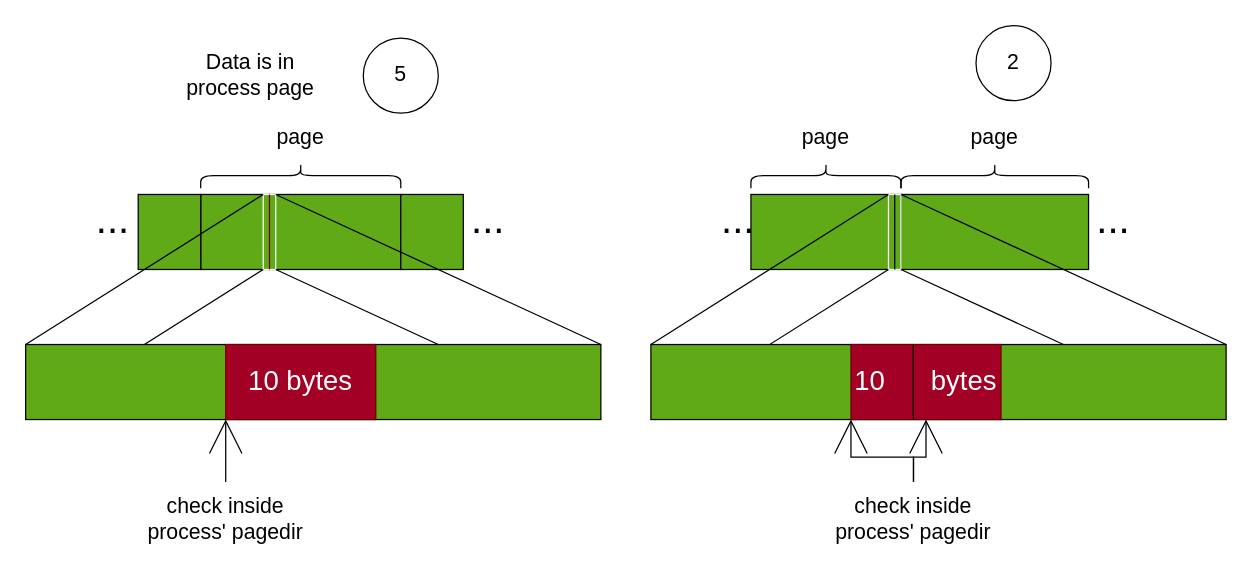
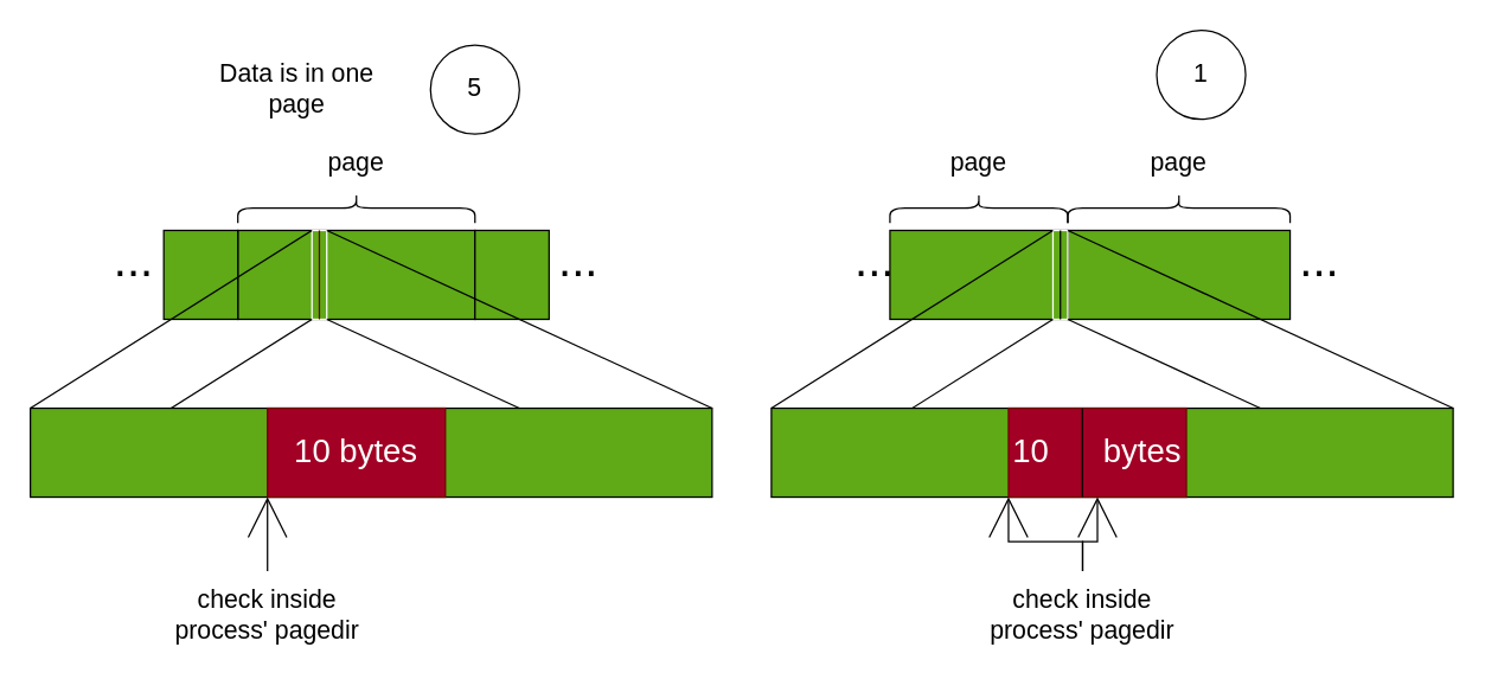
  <mxCell id="0" />
  <mxCell id="1" parent="0" />
  <mxCell id="2" value="" style="rounded=0;whiteSpace=wrap;html=1;fillColor=#60a917;fontColor=#ffffff;strokeColor=#000000;" parent="1" vertex="1"><mxGeometry x="160" y="155" width="160" height="60" as="geometry" /></mxCell>
  <mxCell id="3" value="" style="rounded=0;whiteSpace=wrap;html=1;sketch=0;strokeColor=#000000;fillColor=#60A917;" parent="1" vertex="1"><mxGeometry x="320" y="155" width="50" height="60" as="geometry" /></mxCell>
  <mxCell id="4" value="" style="rounded=0;whiteSpace=wrap;html=1;strokeColor=#000000;fillColor=#60A917;" parent="1" vertex="1"><mxGeometry x="110" y="155" width="50" height="60" as="geometry" /></mxCell>
  <mxCell id="5" value="&lt;font style=&quot;font-size: 32px&quot;&gt;...&lt;/font&gt;" style="text;html=1;strokeColor=none;fillColor=none;align=center;verticalAlign=middle;whiteSpace=wrap;rounded=0;sketch=0;fontColor=#000000;" parent="1" vertex="1"><mxGeometry x="70" y="155" width="40" height="40" as="geometry" /></mxCell>
  <mxCell id="6" value="&lt;font style=&quot;font-size: 32px&quot;&gt;...&lt;/font&gt;" style="text;html=1;strokeColor=none;fillColor=none;align=center;verticalAlign=middle;whiteSpace=wrap;rounded=0;sketch=0;fontColor=#000000;" parent="1" vertex="1"><mxGeometry x="370" y="155" width="40" height="40" as="geometry" /></mxCell>
  <mxCell id="7" value="" style="rounded=0;whiteSpace=wrap;html=1;sketch=0;fillColor=#60a917;fontColor=#ffffff;strokeColor=#FFFFFF;" parent="1" vertex="1"><mxGeometry x="210" y="155" width="10" height="60" as="geometry" /></mxCell>
  <mxCell id="8" value="" style="endArrow=none;html=1;exitX=0;exitY=0;exitDx=0;exitDy=0;entryX=0;entryY=0;entryDx=0;entryDy=0;" parent="1" source="12" target="7" edge="1"><mxGeometry width="50" height="50" relative="1" as="geometry"><mxPoint x="70" y="285" as="sourcePoint" /><mxPoint x="120" y="235" as="targetPoint" /></mxGeometry></mxCell>
  <mxCell id="9" value="" style="endArrow=none;html=1;exitX=0;exitY=1;exitDx=0;exitDy=0;entryX=0;entryY=1;entryDx=0;entryDy=0;" parent="1" source="12" target="7" edge="1"><mxGeometry width="50" height="50" relative="1" as="geometry"><mxPoint x="130" y="285" as="sourcePoint" /><mxPoint x="180" y="235" as="targetPoint" /></mxGeometry></mxCell>
  <mxCell id="10" value="" style="endArrow=none;html=1;entryX=1;entryY=0;entryDx=0;entryDy=0;exitX=1;exitY=0;exitDx=0;exitDy=0;" parent="1" source="12" target="7" edge="1"><mxGeometry width="50" height="50" relative="1" as="geometry"><mxPoint x="310" y="295" as="sourcePoint" /><mxPoint x="360" y="245" as="targetPoint" /></mxGeometry></mxCell>
  <mxCell id="11" value="" style="endArrow=none;html=1;entryX=1;entryY=1;entryDx=0;entryDy=0;exitX=1;exitY=1;exitDx=0;exitDy=0;" parent="1" source="12" target="7" edge="1"><mxGeometry width="50" height="50" relative="1" as="geometry"><mxPoint x="270" y="275" as="sourcePoint" /><mxPoint x="320" y="225" as="targetPoint" /></mxGeometry></mxCell>
  <mxCell id="12" value="" style="rounded=0;whiteSpace=wrap;html=1;sketch=0;fillColor=#60a917;fontColor=#ffffff;strokeColor=#000000;" parent="1" vertex="1"><mxGeometry x="20" y="275" width="460" height="60" as="geometry" /></mxCell>
  <mxCell id="13" value="10 bytes" style="rounded=0;whiteSpace=wrap;html=1;sketch=0;fillColor=#a20025;strokeColor=#6F0000;fontColor=#ffffff;fontSize=22;" parent="1" vertex="1"><mxGeometry x="180" y="275" width="120" height="60" as="geometry" /></mxCell>
  <mxCell id="14" value="" style="endArrow=none;html=1;entryX=0.5;entryY=0;entryDx=0;entryDy=0;exitX=0.5;exitY=1;exitDx=0;exitDy=0;fillColor=#a20025;strokeColor=#6F0000;" parent="1" source="7" target="7" edge="1"><mxGeometry width="50" height="50" relative="1" as="geometry"><mxPoint x="220" y="215" as="sourcePoint" /><mxPoint x="270" y="165" as="targetPoint" /></mxGeometry></mxCell>
  <mxCell id="15" style="edgeStyle=orthogonalEdgeStyle;rounded=0;orthogonalLoop=1;jettySize=auto;html=1;exitX=0.5;exitY=0;exitDx=0;exitDy=0;entryX=0;entryY=1;entryDx=0;entryDy=0;fontColor=#000000;endArrow=open;endFill=0;endSize=25;strokeColor=#000000;" parent="1" source="16" target="13" edge="1"><mxGeometry relative="1" as="geometry" /></mxCell>
  <mxCell id="16" value="check inside process' pagedir" style="text;html=1;strokeColor=none;fillColor=none;align=center;verticalAlign=middle;whiteSpace=wrap;rounded=0;sketch=0;fontColor=#000000;fontSize=17;" parent="1" vertex="1"><mxGeometry x="110" y="385" width="140" height="60" as="geometry" /></mxCell>
  <mxCell id="17" value="" style="rounded=0;whiteSpace=wrap;html=1;fillColor=#60a917;fontColor=#ffffff;strokeColor=#000000;" parent="1" vertex="1"><mxGeometry x="600" y="155" width="120" height="60" as="geometry" /></mxCell>
  <mxCell id="18" value="" style="rounded=0;whiteSpace=wrap;html=1;sketch=0;strokeColor=#000000;fillColor=#60A917;" parent="1" vertex="1"><mxGeometry x="720" y="155" width="150" height="60" as="geometry" /></mxCell>
  <mxCell id="19" value="&lt;font style=&quot;font-size: 32px&quot;&gt;...&lt;/font&gt;" style="text;html=1;strokeColor=none;fillColor=none;align=center;verticalAlign=middle;whiteSpace=wrap;rounded=0;sketch=0;fontColor=#000000;" parent="1" vertex="1"><mxGeometry x="570" y="155" width="40" height="40" as="geometry" /></mxCell>
  <mxCell id="20" value="&lt;font style=&quot;font-size: 32px&quot;&gt;...&lt;/font&gt;" style="text;html=1;strokeColor=none;fillColor=none;align=center;verticalAlign=middle;whiteSpace=wrap;rounded=0;sketch=0;fontColor=#000000;" parent="1" vertex="1"><mxGeometry x="870" y="155" width="40" height="40" as="geometry" /></mxCell>
  <mxCell id="21" value="" style="rounded=0;whiteSpace=wrap;html=1;sketch=0;fillColor=#60a917;fontColor=#ffffff;strokeColor=#FFFFFF;" parent="1" vertex="1"><mxGeometry x="710" y="155" width="10" height="60" as="geometry" /></mxCell>
  <mxCell id="22" value="" style="endArrow=none;html=1;exitX=0;exitY=0;exitDx=0;exitDy=0;entryX=0;entryY=0;entryDx=0;entryDy=0;" parent="1" source="26" target="21" edge="1"><mxGeometry width="50" height="50" relative="1" as="geometry"><mxPoint x="570" y="285" as="sourcePoint" /><mxPoint x="620" y="235" as="targetPoint" /></mxGeometry></mxCell>
  <mxCell id="23" value="" style="endArrow=none;html=1;exitX=0;exitY=1;exitDx=0;exitDy=0;entryX=0;entryY=1;entryDx=0;entryDy=0;" parent="1" source="26" target="21" edge="1"><mxGeometry width="50" height="50" relative="1" as="geometry"><mxPoint x="630" y="285" as="sourcePoint" /><mxPoint x="680" y="235" as="targetPoint" /></mxGeometry></mxCell>
  <mxCell id="24" value="" style="endArrow=none;html=1;entryX=1;entryY=0;entryDx=0;entryDy=0;exitX=1;exitY=0;exitDx=0;exitDy=0;" parent="1" source="26" target="21" edge="1"><mxGeometry width="50" height="50" relative="1" as="geometry"><mxPoint x="810" y="295" as="sourcePoint" /><mxPoint x="860" y="245" as="targetPoint" /></mxGeometry></mxCell>
  <mxCell id="25" value="" style="endArrow=none;html=1;entryX=1;entryY=1;entryDx=0;entryDy=0;exitX=1;exitY=1;exitDx=0;exitDy=0;" parent="1" source="26" target="21" edge="1"><mxGeometry width="50" height="50" relative="1" as="geometry"><mxPoint x="770" y="275" as="sourcePoint" /><mxPoint x="820" y="225" as="targetPoint" /></mxGeometry></mxCell>
  <mxCell id="26" value="" style="rounded=0;whiteSpace=wrap;html=1;sketch=0;fillColor=#60a917;fontColor=#ffffff;strokeColor=#000000;" parent="1" vertex="1"><mxGeometry x="520" y="275" width="460" height="60" as="geometry" /></mxCell>
  <mxCell id="27" value="10&amp;nbsp; &amp;nbsp; &amp;nbsp; bytes" style="rounded=0;whiteSpace=wrap;html=1;sketch=0;fillColor=#a20025;strokeColor=#6F0000;fontColor=#ffffff;fontSize=22;" parent="1" vertex="1"><mxGeometry x="680" y="275" width="120" height="60" as="geometry" /></mxCell>
  <mxCell id="28" value="" style="endArrow=none;html=1;entryX=0.5;entryY=0;entryDx=0;entryDy=0;exitX=0.5;exitY=1;exitDx=0;exitDy=0;fillColor=#a20025;strokeColor=#000000;" parent="1" source="21" target="21" edge="1"><mxGeometry width="50" height="50" relative="1" as="geometry"><mxPoint x="720" y="215" as="sourcePoint" /><mxPoint x="770" y="165" as="targetPoint" /></mxGeometry></mxCell>
  <mxCell id="29" style="edgeStyle=orthogonalEdgeStyle;rounded=0;orthogonalLoop=1;jettySize=auto;html=1;exitX=0.5;exitY=0;exitDx=0;exitDy=0;entryX=0;entryY=1;entryDx=0;entryDy=0;fontColor=#000000;endArrow=open;endFill=0;endSize=25;strokeColor=#000000;" parent="1" source="31" target="27" edge="1"><mxGeometry relative="1" as="geometry" /></mxCell>
  <mxCell id="30" style="edgeStyle=orthogonalEdgeStyle;rounded=0;orthogonalLoop=1;jettySize=auto;html=1;exitX=0.5;exitY=0;exitDx=0;exitDy=0;entryX=0.5;entryY=1;entryDx=0;entryDy=0;fontSize=17;fontColor=#000000;endArrow=open;endFill=0;endSize=25;strokeColor=#000000;" parent="1" source="31" target="27" edge="1"><mxGeometry relative="1" as="geometry"><Array as="points"><mxPoint x="730" y="365" /><mxPoint x="740" y="365" /></Array></mxGeometry></mxCell>
  <mxCell id="31" value="check inside process' pagedir" style="text;html=1;strokeColor=none;fillColor=none;align=center;verticalAlign=middle;whiteSpace=wrap;rounded=0;sketch=0;fontColor=#000000;fontSize=17;" parent="1" vertex="1"><mxGeometry x="660" y="385" width="140" height="60" as="geometry" /></mxCell>
  <mxCell id="32" value="" style="endArrow=none;html=1;entryX=0.5;entryY=0;entryDx=0;entryDy=0;exitX=0.5;exitY=1;exitDx=0;exitDy=0;fillColor=#a20025;strokeColor=#000000;" parent="1" edge="1"><mxGeometry width="50" height="50" relative="1" as="geometry"><mxPoint x="729.83" y="335" as="sourcePoint" /><mxPoint x="729.83" y="275" as="targetPoint" /></mxGeometry></mxCell>
  <mxCell id="33" value="" style="group" parent="1" vertex="1" connectable="0"><mxGeometry x="630" y="20" width="210" height="60" as="geometry" /></mxCell>
- <mxCell id="34" value="2" style="ellipse;whiteSpace=wrap;html=1;aspect=fixed;sketch=0;fontSize=17;" parent="33" vertex="1"><mxGeometry x="150" width="60" height="60" as="geometry" /></mxCell>
+ <mxCell id="34" value="1" style="ellipse;whiteSpace=wrap;html=1;aspect=fixed;sketch=0;fontSize=17;" parent="33" vertex="1"><mxGeometry x="150" width="60" height="60" as="geometry" /></mxCell>
  <mxCell id="35" value="" style="group" parent="1" vertex="1" connectable="0"><mxGeometry x="140" y="30" width="210" height="60" as="geometry" /></mxCell>
- <mxCell id="36" value="Data is in process page" style="text;html=1;strokeColor=none;fillColor=none;align=center;verticalAlign=middle;whiteSpace=wrap;rounded=0;sketch=0;fontSize=17;fontColor=#000000;" parent="35" vertex="1"><mxGeometry y="5" width="120" height="50" as="geometry" /></mxCell>
+ <mxCell id="36" value="Data is in one page" style="text;html=1;strokeColor=none;fillColor=none;align=center;verticalAlign=middle;whiteSpace=wrap;rounded=0;sketch=0;fontSize=17;fontColor=#000000;" parent="35" vertex="1"><mxGeometry y="5" width="120" height="50" as="geometry" /></mxCell>
  <mxCell id="37" value="5" style="ellipse;whiteSpace=wrap;html=1;aspect=fixed;sketch=0;fontSize=17;" parent="35" vertex="1"><mxGeometry x="150" width="60" height="60" as="geometry" /></mxCell>
  <mxCell id="38" value="" style="shape=curlyBracket;whiteSpace=wrap;html=1;rounded=1;flipH=1;rotation=-90;strokeColor=#000000;" vertex="1" parent="1"><mxGeometry x="230" y="60" width="20" height="160" as="geometry" /></mxCell>
  <mxCell id="39" value="" style="shape=curlyBracket;whiteSpace=wrap;html=1;rounded=1;flipH=1;rotation=-90;strokeColor=#000000;" vertex="1" parent="1"><mxGeometry x="650" y="80" width="20" height="120" as="geometry" /></mxCell>
  <mxCell id="40" value="" style="shape=curlyBracket;whiteSpace=wrap;html=1;rounded=1;flipH=1;rotation=-90;strokeColor=#000000;" vertex="1" parent="1"><mxGeometry x="785" y="65" width="20" height="150" as="geometry" /></mxCell>
  <mxCell id="41" value="page" style="text;html=1;strokeColor=none;fillColor=none;align=center;verticalAlign=middle;whiteSpace=wrap;rounded=0;sketch=0;fontColor=#000000;fontSize=17;" vertex="1" parent="1"><mxGeometry x="200" y="90" width="80" height="40" as="geometry" /></mxCell>
  <mxCell id="42" value="page" style="text;html=1;strokeColor=none;fillColor=none;align=center;verticalAlign=middle;whiteSpace=wrap;rounded=0;sketch=0;fontColor=#000000;fontSize=17;" vertex="1" parent="1"><mxGeometry x="620" y="90" width="80" height="40" as="geometry" /></mxCell>
  <mxCell id="43" value="page" style="text;html=1;strokeColor=none;fillColor=none;align=center;verticalAlign=middle;whiteSpace=wrap;rounded=0;sketch=0;fontColor=#000000;fontSize=17;" vertex="1" parent="1"><mxGeometry x="755" y="90" width="80" height="40" as="geometry" /></mxCell>
